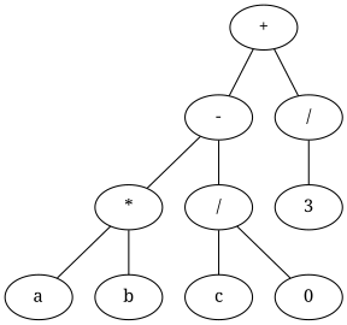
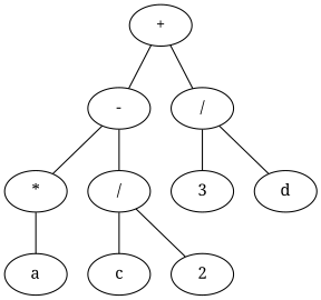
  digraph {
    fontname="Noto Serif"
    node [fontname="Noto Serif"]
    edge [arrowhead=none fontname="Noto Serif"]
    n1 [label="+"]
    n2 [label="-"]
    n3 [label="/"]
    n4 [label="*"]
    n5 [label="/"]
    n6 [label=3]
+   n7 [label=d]
    n8 [label=a]
-   n9 [label=b]
    n10 [label=c]
-   n11 [label=0]
+   n11 [label=2]
    n1 -> n2
    n1 -> n3
    n2 -> n4
    n2 -> n5
    n3 -> n6
+   n3 -> n7
    n4 -> n8
-   n4 -> n9
    n5 -> n10
    n5 -> n11
  }
